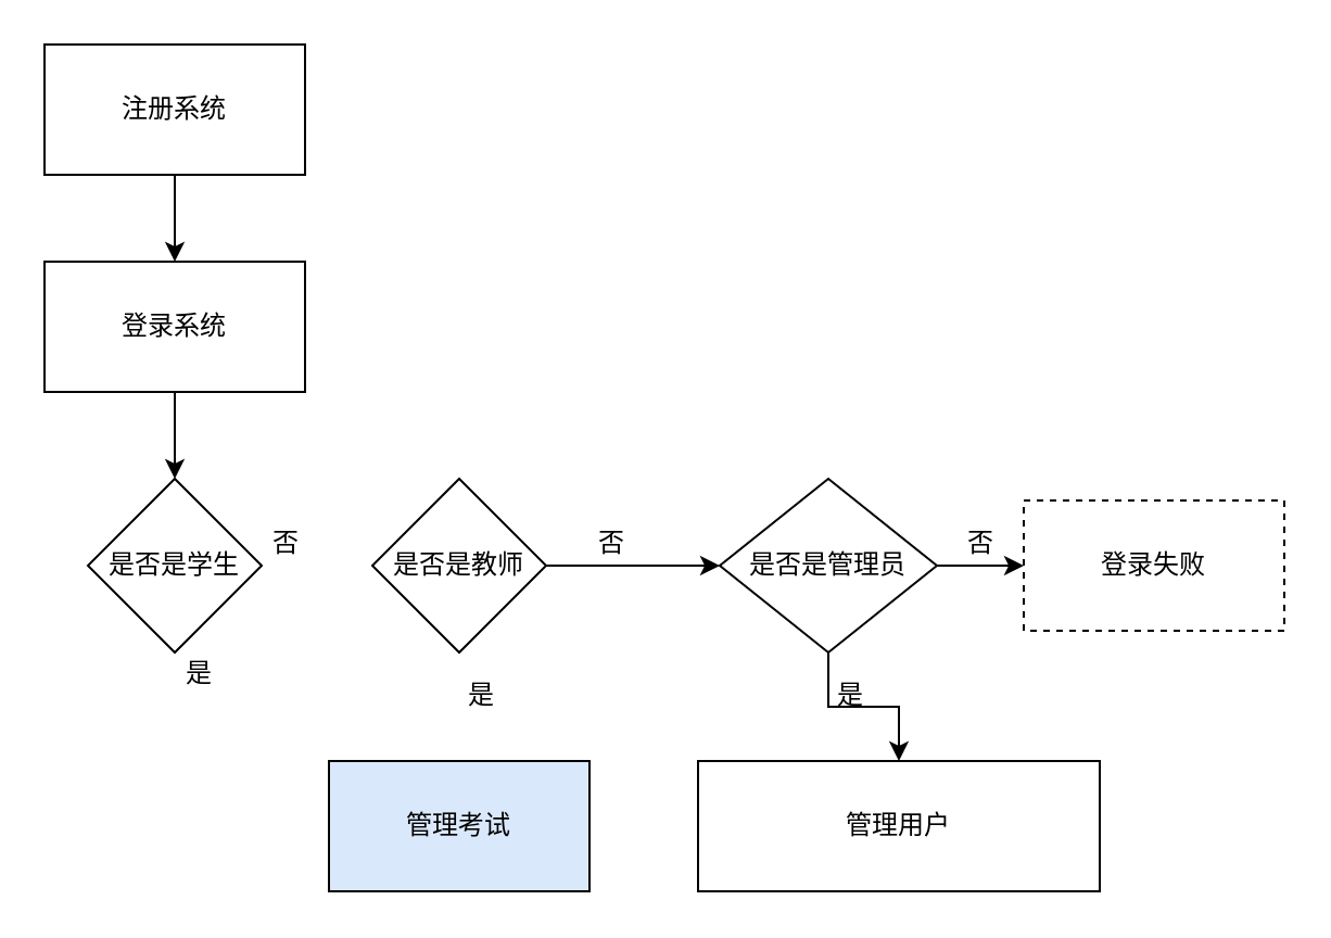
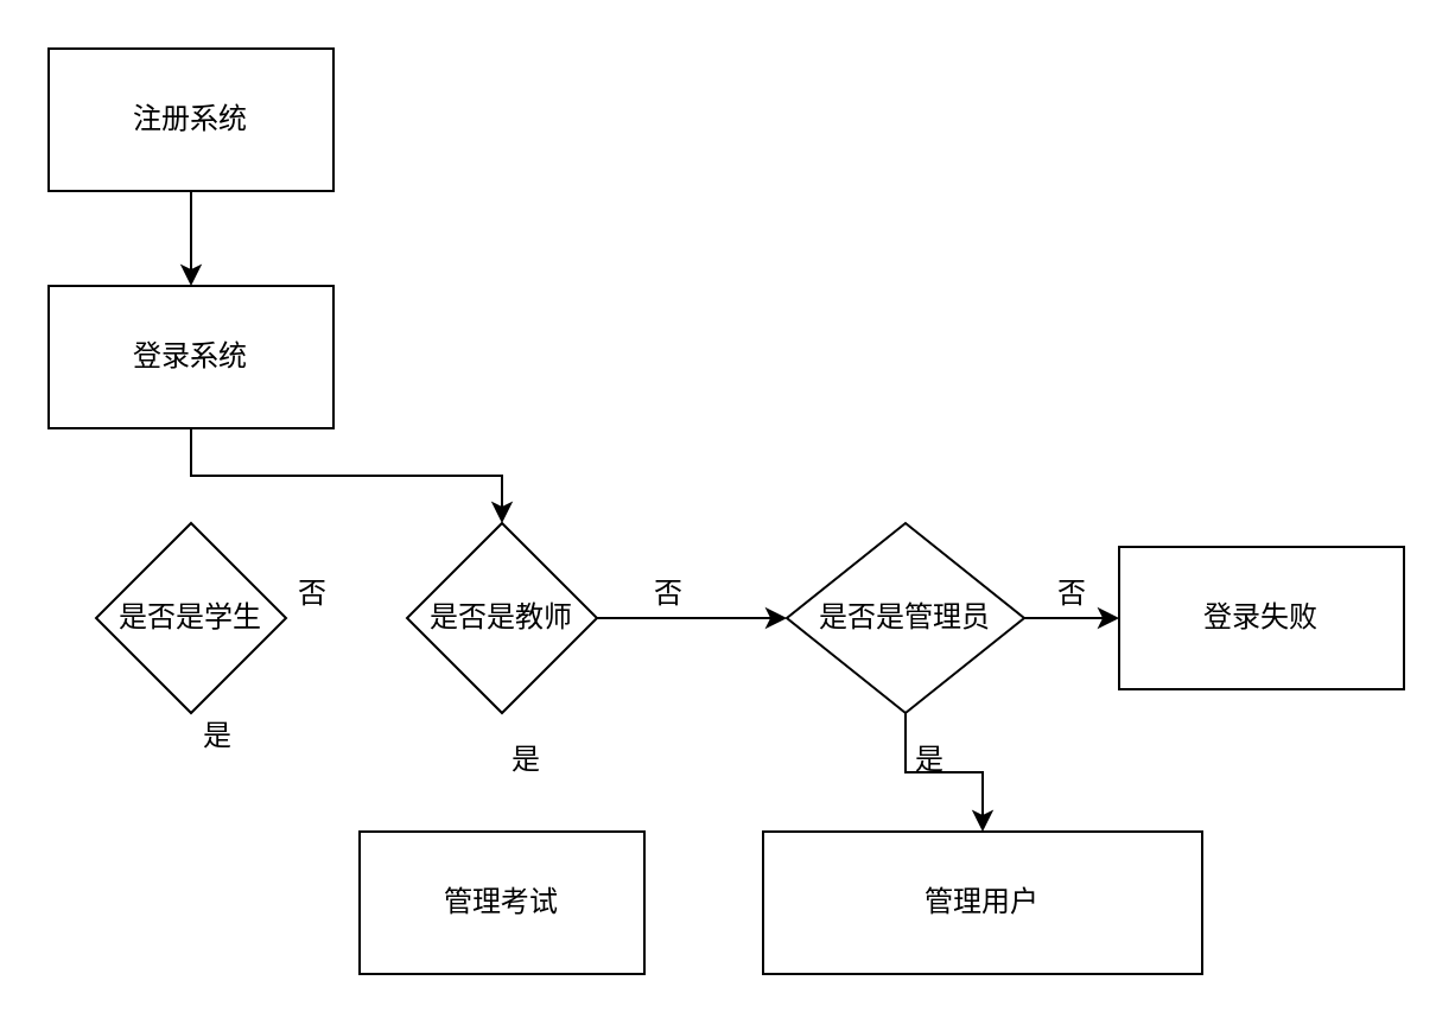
  <mxCell id="0" />
  <mxCell id="1" parent="0" />
  <mxCell id="2" style="edgeStyle=orthogonalEdgeStyle;rounded=0;orthogonalLoop=1;jettySize=auto;html=1;exitX=0.5;exitY=1;exitDx=0;exitDy=0;entryX=0.5;entryY=0;entryDx=0;entryDy=0;" edge="1" parent="1" source="3" target="5"><mxGeometry relative="1" as="geometry" /></mxCell>
  <mxCell id="3" value="注册系统" style="rounded=0;whiteSpace=wrap;html=1;" vertex="1" parent="1"><mxGeometry x="20" y="20" width="120" height="60" as="geometry" /></mxCell>
- <mxCell id="4" style="edgeStyle=orthogonalEdgeStyle;rounded=0;orthogonalLoop=1;jettySize=auto;html=1;exitX=0.5;exitY=1;exitDx=0;exitDy=0;entryX=0.5;entryY=0;entryDx=0;entryDy=0;" edge="1" parent="1" source="5" target="6"><mxGeometry relative="1" as="geometry" /></mxCell>
+ <mxCell id="4" style="edgeStyle=orthogonalEdgeStyle;rounded=0;orthogonalLoop=1;jettySize=auto;html=1;exitX=0.5;exitY=1;exitDx=0;exitDy=0;" edge="1" parent="1" source="5" target="8"><mxGeometry relative="1" as="geometry" /></mxCell>
  <mxCell id="5" value="登录系统" style="rounded=0;whiteSpace=wrap;html=1;" vertex="1" parent="1"><mxGeometry x="20" y="120" width="120" height="60" as="geometry" /></mxCell>
  <mxCell id="6" value="是否是学生" style="rhombus;whiteSpace=wrap;html=1;" vertex="1" parent="1"><mxGeometry x="40" y="220" width="80" height="80" as="geometry" /></mxCell>
  <mxCell id="7" style="edgeStyle=orthogonalEdgeStyle;rounded=0;orthogonalLoop=1;jettySize=auto;html=1;exitX=1;exitY=0.5;exitDx=0;exitDy=0;" edge="1" parent="1" source="8" target="11"><mxGeometry relative="1" as="geometry" /></mxCell>
  <mxCell id="8" value="是否是教师" style="rhombus;whiteSpace=wrap;html=1;" vertex="1" parent="1"><mxGeometry x="171" y="220" width="80" height="80" as="geometry" /></mxCell>
  <mxCell id="9" style="edgeStyle=orthogonalEdgeStyle;rounded=0;orthogonalLoop=1;jettySize=auto;html=1;exitX=0.5;exitY=1;exitDx=0;exitDy=0;entryX=0.5;entryY=0;entryDx=0;entryDy=0;" edge="1" parent="1" source="11" target="17"><mxGeometry relative="1" as="geometry" /></mxCell>
  <mxCell id="10" style="edgeStyle=orthogonalEdgeStyle;rounded=0;orthogonalLoop=1;jettySize=auto;html=1;exitX=1;exitY=0.5;exitDx=0;exitDy=0;entryX=0;entryY=0.5;entryDx=0;entryDy=0;" edge="1" parent="1" source="11" target="19"><mxGeometry relative="1" as="geometry" /></mxCell>
  <mxCell id="11" value="是否是管理员" style="rhombus;whiteSpace=wrap;html=1;" vertex="1" parent="1"><mxGeometry x="331" y="220" width="100" height="80" as="geometry" /></mxCell>
  <mxCell id="12" value="否" style="text;html=1;align=center;verticalAlign=middle;resizable=0;points=[];autosize=1;strokeColor=none;fillColor=none;" vertex="1" parent="1"><mxGeometry x="111" y="235" width="40" height="30" as="geometry" /></mxCell>
  <mxCell id="13" value="否" style="text;html=1;align=center;verticalAlign=middle;resizable=0;points=[];autosize=1;strokeColor=none;fillColor=none;" vertex="1" parent="1"><mxGeometry x="261" y="235" width="40" height="30" as="geometry" /></mxCell>
  <mxCell id="14" value="是" style="text;html=1;align=center;verticalAlign=middle;resizable=0;points=[];autosize=1;strokeColor=none;fillColor=none;" vertex="1" parent="1"><mxGeometry x="71" y="295" width="40" height="30" as="geometry" /></mxCell>
- <mxCell id="15" value="管理考试" style="rounded=0;whiteSpace=wrap;html=1;fillColor=#dae8fc;" vertex="1" parent="1"><mxGeometry x="151" y="350" width="120" height="60" as="geometry" /></mxCell>
+ <mxCell id="15" value="管理考试" style="rounded=0;whiteSpace=wrap;html=1;" vertex="1" parent="1"><mxGeometry x="151" y="350" width="120" height="60" as="geometry" /></mxCell>
  <mxCell id="16" value="是" style="text;html=1;align=center;verticalAlign=middle;resizable=0;points=[];autosize=1;strokeColor=none;fillColor=none;" vertex="1" parent="1"><mxGeometry x="201" y="305" width="40" height="30" as="geometry" /></mxCell>
  <mxCell id="17" value="管理用户" style="rounded=0;whiteSpace=wrap;html=1;" vertex="1" parent="1"><mxGeometry x="321" y="350" width="185" height="60" as="geometry" /></mxCell>
  <mxCell id="18" value="是" style="text;html=1;align=center;verticalAlign=middle;resizable=0;points=[];autosize=1;strokeColor=none;fillColor=none;" vertex="1" parent="1"><mxGeometry x="371" y="305" width="40" height="30" as="geometry" /></mxCell>
- <mxCell id="19" value="登录失败" style="rounded=0;whiteSpace=wrap;html=1;dashed=1;" vertex="1" parent="1"><mxGeometry x="471" y="230" width="120" height="60" as="geometry" /></mxCell>
+ <mxCell id="19" value="登录失败" style="rounded=0;whiteSpace=wrap;html=1;" vertex="1" parent="1"><mxGeometry x="471" y="230" width="120" height="60" as="geometry" /></mxCell>
  <mxCell id="20" value="否" style="text;html=1;align=center;verticalAlign=middle;resizable=0;points=[];autosize=1;strokeColor=none;fillColor=none;" vertex="1" parent="1"><mxGeometry x="431" y="235" width="40" height="30" as="geometry" /></mxCell>
